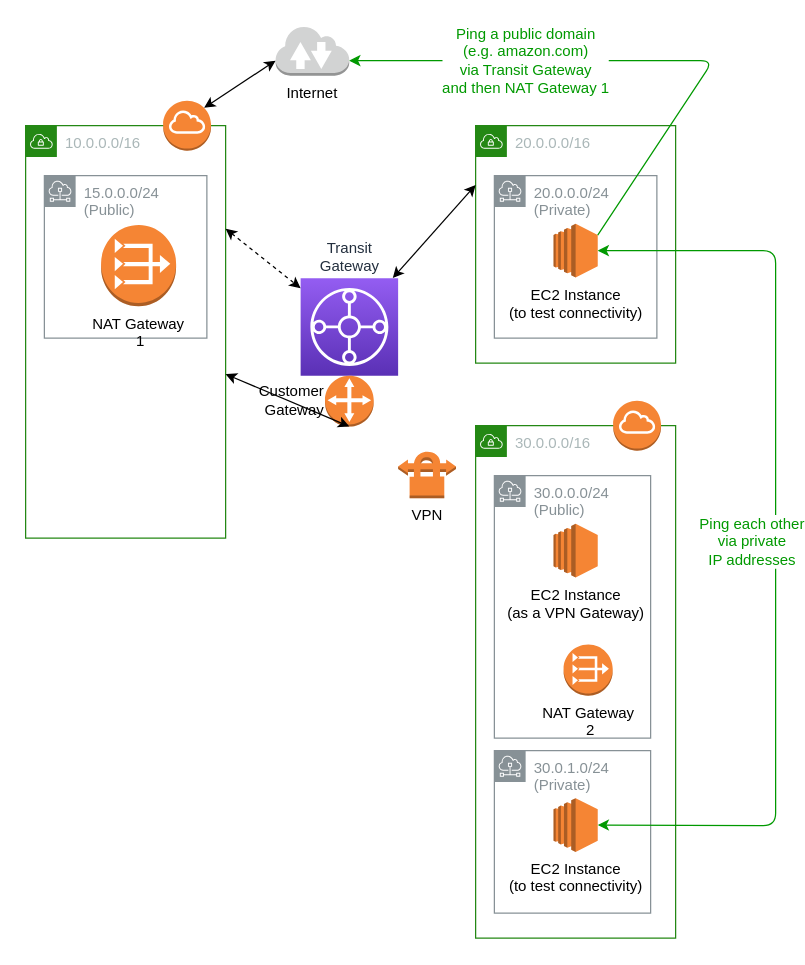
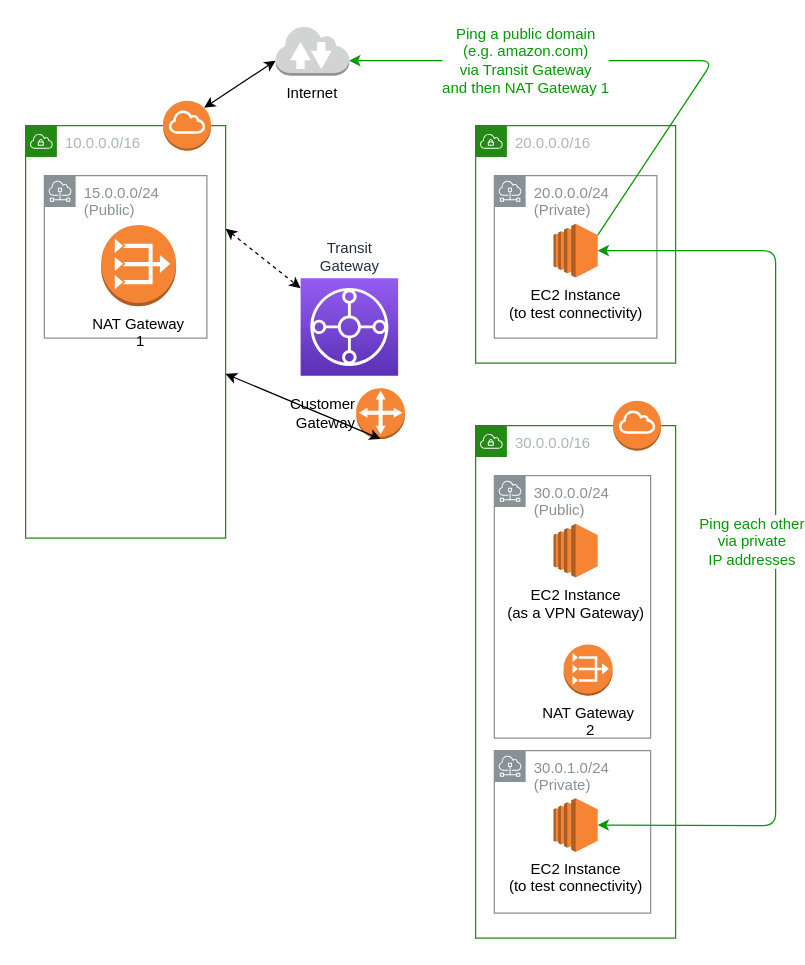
  <mxCell id="0" />
  <mxCell id="1" parent="0" />
  <mxCell id="2" value="30.0.0.0/16" style="points=[[0,0],[0.25,0],[0.5,0],[0.75,0],[1,0],[1,0.25],[1,0.5],[1,0.75],[1,1],[0.75,1],[0.5,1],[0.25,1],[0,1],[0,0.75],[0,0.5],[0,0.25]];outlineConnect=0;gradientColor=none;html=1;whiteSpace=wrap;fontSize=12;fontStyle=0;shape=mxgraph.aws4.group;grIcon=mxgraph.aws4.group_vpc;strokeColor=#248814;fillColor=none;verticalAlign=top;align=left;spacingLeft=30;fontColor=#AAB7B8;dashed=0;" parent="1" vertex="1"><mxGeometry x="380" y="340" width="160" height="410" as="geometry" /></mxCell>
  <mxCell id="3" value="&lt;div&gt;30.0.1.0/24&lt;/div&gt;&lt;div&gt;(Private)&lt;br&gt;&lt;/div&gt;" style="outlineConnect=0;gradientColor=none;html=1;whiteSpace=wrap;fontSize=12;fontStyle=0;shape=mxgraph.aws4.group;grIcon=mxgraph.aws4.group_subnet;strokeColor=#879196;fillColor=none;verticalAlign=top;align=left;spacingLeft=30;fontColor=#879196;dashed=0;" parent="1" vertex="1"><mxGeometry x="395" y="600" width="125" height="130" as="geometry" /></mxCell>
  <mxCell id="4" value="&lt;div&gt;Transit&lt;/div&gt;&lt;div&gt;Gateway&lt;/div&gt;" style="outlineConnect=0;fontColor=#232F3E;gradientColor=#945DF2;gradientDirection=north;fillColor=#5A30B5;strokeColor=#ffffff;dashed=0;verticalLabelPosition=top;verticalAlign=bottom;align=center;html=1;fontSize=12;fontStyle=0;aspect=fixed;shape=mxgraph.aws4.resourceIcon;resIcon=mxgraph.aws4.transit_gateway;labelPosition=center;" parent="1" vertex="1"><mxGeometry x="240" y="222" width="78" height="78" as="geometry" /></mxCell>
  <mxCell id="5" value="10.0.0.0/16" style="points=[[0,0],[0.25,0],[0.5,0],[0.75,0],[1,0],[1,0.25],[1,0.5],[1,0.75],[1,1],[0.75,1],[0.5,1],[0.25,1],[0,1],[0,0.75],[0,0.5],[0,0.25]];outlineConnect=0;gradientColor=none;html=1;whiteSpace=wrap;fontSize=12;fontStyle=0;shape=mxgraph.aws4.group;grIcon=mxgraph.aws4.group_vpc;strokeColor=#248814;fillColor=none;verticalAlign=top;align=left;spacingLeft=30;fontColor=#AAB7B8;dashed=0;" parent="1" vertex="1"><mxGeometry x="20" y="100" width="160" height="330" as="geometry" /></mxCell>
  <mxCell id="6" value="20.0.0.0/16" style="points=[[0,0],[0.25,0],[0.5,0],[0.75,0],[1,0],[1,0.25],[1,0.5],[1,0.75],[1,1],[0.75,1],[0.5,1],[0.25,1],[0,1],[0,0.75],[0,0.5],[0,0.25]];outlineConnect=0;gradientColor=none;html=1;whiteSpace=wrap;fontSize=12;fontStyle=0;shape=mxgraph.aws4.group;grIcon=mxgraph.aws4.group_vpc;strokeColor=#248814;fillColor=none;verticalAlign=top;align=left;spacingLeft=30;fontColor=#AAB7B8;dashed=0;" parent="1" vertex="1"><mxGeometry x="380" y="100" width="160" height="190" as="geometry" /></mxCell>
  <mxCell id="7" value="&lt;div&gt;15.0.0.0/24&lt;/div&gt;&lt;div&gt;(Public)&lt;br&gt;&lt;/div&gt;" style="outlineConnect=0;gradientColor=none;html=1;whiteSpace=wrap;fontSize=12;fontStyle=0;shape=mxgraph.aws4.group;grIcon=mxgraph.aws4.group_subnet;strokeColor=#879196;fillColor=none;verticalAlign=top;align=left;spacingLeft=30;fontColor=#879196;dashed=0;" parent="1" vertex="1"><mxGeometry x="35" y="140" width="130" height="130" as="geometry" /></mxCell>
  <mxCell id="8" value="" style="outlineConnect=0;dashed=0;verticalLabelPosition=bottom;verticalAlign=top;align=center;html=1;shape=mxgraph.aws3.internet_gateway;fillColor=#F58534;gradientColor=none;" parent="1" vertex="1"><mxGeometry x="130" y="80" width="38.33" height="40" as="geometry" /></mxCell>
  <mxCell id="9" value="&lt;div&gt;20.0.0.0/24&lt;/div&gt;&lt;div&gt;(Private)&lt;br&gt;&lt;/div&gt;" style="outlineConnect=0;gradientColor=none;html=1;whiteSpace=wrap;fontSize=12;fontStyle=0;shape=mxgraph.aws4.group;grIcon=mxgraph.aws4.group_subnet;strokeColor=#879196;fillColor=none;verticalAlign=top;align=left;spacingLeft=30;fontColor=#879196;dashed=0;" parent="1" vertex="1"><mxGeometry x="395" y="140" width="130" height="130" as="geometry" /></mxCell>
  <mxCell id="10" value="&lt;div&gt;30.0.0.0/24&lt;/div&gt;&lt;div&gt;(Public)&lt;br&gt;&lt;/div&gt;" style="outlineConnect=0;gradientColor=none;html=1;whiteSpace=wrap;fontSize=12;fontStyle=0;shape=mxgraph.aws4.group;grIcon=mxgraph.aws4.group_subnet;strokeColor=#879196;fillColor=none;verticalAlign=top;align=left;spacingLeft=30;fontColor=#879196;dashed=0;" parent="1" vertex="1"><mxGeometry x="395" y="380" width="125" height="210" as="geometry" /></mxCell>
  <mxCell id="11" value="" style="endArrow=classic;startArrow=classic;html=1;exitX=1;exitY=0.25;exitDx=0;exitDy=0;dashed=1;" parent="1" source="5" target="4" edge="1"><mxGeometry width="50" height="50" relative="1" as="geometry"><mxPoint x="240" y="120" as="sourcePoint" /><mxPoint x="290" y="70" as="targetPoint" /></mxGeometry></mxCell>
- <mxCell id="12" value="" style="endArrow=classic;startArrow=classic;html=1;entryX=0;entryY=0.25;entryDx=0;entryDy=0;" parent="1" source="4" target="6" edge="1"><mxGeometry width="50" height="50" relative="1" as="geometry"><mxPoint x="270" y="160" as="sourcePoint" /><mxPoint x="320" y="110" as="targetPoint" /></mxGeometry></mxCell>
  <mxCell id="13" value="&lt;div&gt;NAT Gateway&lt;/div&gt;&amp;nbsp;1" style="outlineConnect=0;dashed=0;verticalLabelPosition=bottom;verticalAlign=top;align=center;html=1;shape=mxgraph.aws3.vpc_nat_gateway;fillColor=#F58534;gradientColor=none;" parent="1" vertex="1"><mxGeometry x="80.36" y="179.5" width="60" height="65" as="geometry" /></mxCell>
  <mxCell id="14" value="Internet" style="outlineConnect=0;dashed=0;verticalLabelPosition=bottom;verticalAlign=top;align=center;html=1;shape=mxgraph.aws3.internet_2;fillColor=#D2D3D3;gradientColor=none;labelPosition=center;" parent="1" vertex="1"><mxGeometry x="220" y="20" width="58.89" height="40" as="geometry" /></mxCell>
  <mxCell id="15" value="" style="endArrow=classic;startArrow=classic;html=1;exitX=0.855;exitY=0.145;exitDx=0;exitDy=0;exitPerimeter=0;entryX=0;entryY=0.7;entryDx=0;entryDy=0;entryPerimeter=0;" parent="1" source="8" target="14" edge="1"><mxGeometry width="50" height="50" relative="1" as="geometry"><mxPoint x="200.003" y="105.445" as="sourcePoint" /><mxPoint x="225.215" y="40" as="targetPoint" /></mxGeometry></mxCell>
  <mxCell id="16" value="&lt;div&gt;EC2 Instance&lt;/div&gt;&lt;div&gt;(to test connectivity)&lt;br&gt;&lt;/div&gt;" style="outlineConnect=0;dashed=0;verticalLabelPosition=bottom;verticalAlign=top;align=center;html=1;shape=mxgraph.aws3.ec2;fillColor=#F58534;gradientColor=none;" parent="1" vertex="1"><mxGeometry x="442.32" y="178.5" width="35.37" height="43" as="geometry" /></mxCell>
- <mxCell id="17" value="&lt;div&gt;Customer&lt;/div&gt;&lt;div&gt;Gateway&lt;br&gt;&lt;/div&gt;" style="outlineConnect=0;dashed=0;verticalLabelPosition=middle;verticalAlign=middle;align=right;html=1;shape=mxgraph.aws3.customer_gateway;fillColor=#F58534;gradientColor=none;labelPosition=left;" parent="1" vertex="1"><mxGeometry x="259.5" y="300" width="39" height="40.7" as="geometry" /></mxCell>
+ <mxCell id="17" value="&lt;div&gt;Customer&lt;/div&gt;&lt;div&gt;Gateway&lt;br&gt;&lt;/div&gt;" style="outlineConnect=0;dashed=0;verticalLabelPosition=middle;verticalAlign=middle;align=right;html=1;shape=mxgraph.aws3.customer_gateway;fillColor=#F58534;gradientColor=none;labelPosition=left;" parent="1" vertex="1"><mxGeometry x="284.5" y="310" width="39" height="40.7" as="geometry" /></mxCell>
  <mxCell id="18" value="&lt;div&gt;EC2 Instance&lt;/div&gt;&lt;div&gt;(as a VPN Gateway)&lt;br&gt;&lt;/div&gt;" style="outlineConnect=0;dashed=0;verticalLabelPosition=bottom;verticalAlign=top;align=center;html=1;shape=mxgraph.aws3.ec2;fillColor=#F58534;gradientColor=none;" parent="1" vertex="1"><mxGeometry x="442.32" y="418.5" width="35.37" height="43" as="geometry" /></mxCell>
  <mxCell id="19" value="&lt;div&gt;EC2 Instance&lt;/div&gt;&lt;div&gt;(to test connectivity)&lt;br&gt;&lt;/div&gt;" style="outlineConnect=0;dashed=0;verticalLabelPosition=bottom;verticalAlign=top;align=center;html=1;shape=mxgraph.aws3.ec2;fillColor=#F58534;gradientColor=none;" parent="1" vertex="1"><mxGeometry x="442.32" y="638" width="35.37" height="43" as="geometry" /></mxCell>
  <mxCell id="20" value="" style="endArrow=classic;startArrow=classic;html=1;exitX=1;exitY=0.5;exitDx=0;exitDy=0;exitPerimeter=0;strokeColor=#009900;" parent="1" source="19" target="16" edge="1"><mxGeometry width="50" height="50" relative="1" as="geometry"><mxPoint x="620" y="310" as="sourcePoint" /><mxPoint x="670" y="260" as="targetPoint" /><Array as="points"><mxPoint x="620" y="660" /><mxPoint x="620" y="490" /><mxPoint x="620" y="300" /><mxPoint x="620" y="200" /></Array></mxGeometry></mxCell>
  <mxCell id="21" value="&lt;div&gt;Ping each other&lt;/div&gt;&lt;div&gt;via private&lt;/div&gt;&lt;div&gt;IP addresses&lt;/div&gt;" style="text;html=1;align=center;verticalAlign=middle;resizable=0;points=[];labelBackgroundColor=#ffffff;fontColor=#009900;" parent="20" vertex="1" connectable="0"><mxGeometry x="-0.185" y="-1" relative="1" as="geometry"><mxPoint x="-21" y="-67.31" as="offset" /></mxGeometry></mxCell>
  <mxCell id="22" value="" style="outlineConnect=0;dashed=0;verticalLabelPosition=bottom;verticalAlign=top;align=center;html=1;shape=mxgraph.aws3.internet_gateway;fillColor=#F58534;gradientColor=none;" parent="1" vertex="1"><mxGeometry x="490" y="320" width="38.33" height="40" as="geometry" /></mxCell>
  <mxCell id="23" value="" style="endArrow=classic;startArrow=classic;html=1;exitX=0.5;exitY=1;exitDx=0;exitDy=0;exitPerimeter=0;" parent="1" source="17" target="5" edge="1"><mxGeometry width="50" height="50" relative="1" as="geometry"><mxPoint x="270" y="570" as="sourcePoint" /><mxPoint x="320" y="520" as="targetPoint" /></mxGeometry></mxCell>
- <mxCell id="24" value="VPN" style="outlineConnect=0;dashed=0;verticalLabelPosition=bottom;verticalAlign=top;align=center;html=1;shape=mxgraph.aws3.vpn_connection;fillColor=#F58534;gradientColor=none;" parent="1" vertex="1"><mxGeometry x="318" y="360" width="46.31" height="38" as="geometry" /></mxCell>
  <mxCell id="25" value="&lt;div style=&quot;font-size: 12px&quot;&gt;Ping a public domain&lt;/div&gt;&lt;div style=&quot;font-size: 12px&quot;&gt;(e.g. amazon.com)&lt;/div&gt;&lt;div style=&quot;font-size: 12px&quot;&gt;via Transit Gateway&lt;/div&gt;&lt;div style=&quot;font-size: 12px&quot;&gt;and then NAT Gateway 1&lt;br&gt;&lt;/div&gt;" style="endArrow=classic;html=1;strokeColor=#009900;fontColor=#009900;entryX=1;entryY=0.7;entryDx=0;entryDy=0;entryPerimeter=0;exitX=1;exitY=0.21;exitDx=0;exitDy=0;exitPerimeter=0;fontSize=12;" parent="1" source="16" target="14" edge="1"><mxGeometry x="0.384" width="50" height="50" relative="1" as="geometry"><mxPoint x="510" y="80" as="sourcePoint" /><mxPoint x="560" y="30" as="targetPoint" /><Array as="points"><mxPoint x="570" y="48" /></Array><mxPoint as="offset" /></mxGeometry></mxCell>
  <mxCell id="26" value="&lt;div&gt;NAT Gateway&lt;/div&gt;&amp;nbsp;2" style="outlineConnect=0;dashed=0;verticalLabelPosition=bottom;verticalAlign=top;align=center;html=1;shape=mxgraph.aws3.vpc_nat_gateway;fillColor=#F58534;gradientColor=none;" parent="1" vertex="1"><mxGeometry x="450.36" y="515" width="39.29" height="41" as="geometry" /></mxCell>
